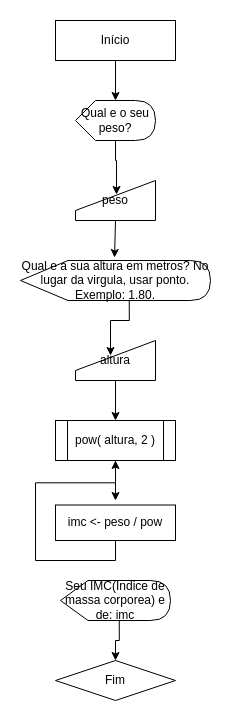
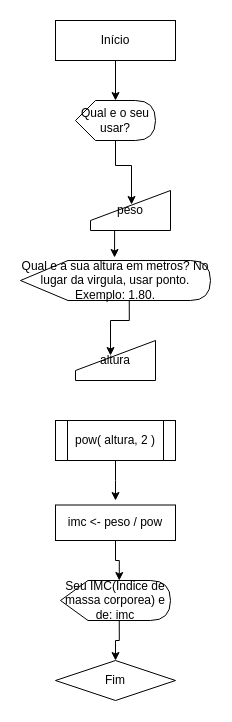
  <mxCell id="0" />
  <mxCell id="1" parent="0" />
  <mxCell id="2" style="edgeStyle=orthogonalEdgeStyle;rounded=0;orthogonalLoop=1;jettySize=auto;html=1;exitX=0.5;exitY=1;exitDx=0;exitDy=0;entryX=0;entryY=0;entryDx=40;entryDy=0;entryPerimeter=0;" parent="1" source="3" target="5" edge="1"><mxGeometry relative="1" as="geometry" /></mxCell>
  <mxCell id="3" value="Início" style="whiteSpace=wrap;html=1;rounded=0;" parent="1" vertex="1"><mxGeometry x="55" y="20" width="120" height="40" as="geometry" /></mxCell>
  <mxCell id="4" style="edgeStyle=orthogonalEdgeStyle;rounded=0;orthogonalLoop=1;jettySize=auto;html=1;exitX=0;exitY=0;exitDx=40;exitDy=40;exitPerimeter=0;entryX=0.513;entryY=0.35;entryDx=0;entryDy=0;entryPerimeter=0;" parent="1" source="5" target="7" edge="1"><mxGeometry relative="1" as="geometry" /></mxCell>
- <mxCell id="5" value="Qual e o seu peso?" style="shape=display;whiteSpace=wrap;html=1;" parent="1" vertex="1"><mxGeometry x="75" y="100" width="80" height="40" as="geometry" /></mxCell>
+ <mxCell id="5" value="Qual e o seu usar?" style="shape=display;whiteSpace=wrap;html=1;" parent="1" vertex="1"><mxGeometry x="75" y="100" width="80" height="40" as="geometry" /></mxCell>
  <mxCell id="6" style="edgeStyle=orthogonalEdgeStyle;rounded=0;orthogonalLoop=1;jettySize=auto;html=1;exitX=0.5;exitY=1;exitDx=0;exitDy=0;entryX=0.495;entryY=-0.075;entryDx=0;entryDy=0;entryPerimeter=0;" parent="1" source="7" target="9" edge="1"><mxGeometry relative="1" as="geometry" /></mxCell>
- <mxCell id="7" value="peso" style="shape=manualInput;whiteSpace=wrap;html=1;" parent="1" vertex="1"><mxGeometry x="75" y="180" width="80" height="40" as="geometry" /></mxCell>
+ <mxCell id="7" value="peso" style="shape=manualInput;whiteSpace=wrap;html=1;" parent="1" vertex="1"><mxGeometry x="90" y="190" width="80" height="40" as="geometry" /></mxCell>
  <mxCell id="8" style="edgeStyle=orthogonalEdgeStyle;rounded=0;orthogonalLoop=1;jettySize=auto;html=1;exitX=0;exitY=0;exitDx=108.75;exitDy=40;exitPerimeter=0;entryX=0.438;entryY=0.375;entryDx=0;entryDy=0;entryPerimeter=0;" parent="1" source="9" target="11" edge="1"><mxGeometry relative="1" as="geometry" /></mxCell>
  <mxCell id="9" value="Qual e a sua altura em metros? No lugar da virgula, usar ponto. Exemplo: 1.80." style="shape=display;whiteSpace=wrap;html=1;" parent="1" vertex="1"><mxGeometry x="20" y="260" width="190" height="40" as="geometry" /></mxCell>
- <mxCell id="10" style="edgeStyle=orthogonalEdgeStyle;rounded=0;orthogonalLoop=1;jettySize=auto;html=1;exitX=0.5;exitY=1;exitDx=0;exitDy=0;entryX=0.5;entryY=0;entryDx=0;entryDy=0;" parent="1" source="11" target="13" edge="1"><mxGeometry relative="1" as="geometry" /></mxCell>
  <mxCell id="11" value="altura" style="shape=manualInput;whiteSpace=wrap;html=1;" parent="1" vertex="1"><mxGeometry x="75" y="340" width="80" height="40" as="geometry" /></mxCell>
  <mxCell id="12" style="edgeStyle=orthogonalEdgeStyle;rounded=0;orthogonalLoop=1;jettySize=auto;html=1;exitX=0.5;exitY=1;exitDx=0;exitDy=0;" parent="1" source="13" edge="1"><mxGeometry relative="1" as="geometry"><mxPoint x="115" y="500" as="targetPoint" /></mxGeometry></mxCell>
  <mxCell id="13" value="pow( altura, 2 )" style="shape=process;whiteSpace=wrap;html=1;backgroundOutline=1;" parent="1" vertex="1"><mxGeometry x="55" y="420" width="120" height="40" as="geometry" /></mxCell>
- <mxCell id="14" style="edgeStyle=orthogonalEdgeStyle;rounded=0;orthogonalLoop=1;jettySize=auto;html=1;exitX=0.5;exitY=1;exitDx=0;exitDy=0;" parent="1" source="15" target="13" edge="1"><mxGeometry relative="1" as="geometry" /></mxCell>
+ <mxCell id="14" style="edgeStyle=orthogonalEdgeStyle;rounded=0;orthogonalLoop=1;jettySize=auto;html=1;exitX=0.5;exitY=1;exitDx=0;exitDy=0;entryX=0;entryY=0;entryDx=58.75;entryDy=0;entryPerimeter=0;" parent="1" source="15" target="17" edge="1"><mxGeometry relative="1" as="geometry" /></mxCell>
  <mxCell id="15" value="imc &amp;lt;- peso / pow" style="rounded=0;whiteSpace=wrap;html=1;" parent="1" vertex="1"><mxGeometry x="55" y="504.5" width="120" height="35.5" as="geometry" /></mxCell>
  <mxCell id="16" style="edgeStyle=orthogonalEdgeStyle;rounded=0;orthogonalLoop=1;jettySize=auto;html=1;exitX=0;exitY=0;exitDx=58.75;exitDy=40;exitPerimeter=0;entryX=0.5;entryY=0;entryDx=0;entryDy=0;" parent="1" source="17" target="18" edge="1"><mxGeometry relative="1" as="geometry" /></mxCell>
  <mxCell id="17" value="Seu IMC(Indice de massa corporea) e de: imc" style="shape=display;whiteSpace=wrap;html=1;" parent="1" vertex="1"><mxGeometry x="60" y="580" width="110" height="40" as="geometry" /></mxCell>
  <mxCell id="18" value="Fim" style="rhombus;whiteSpace=wrap;html=1;" parent="1" vertex="1"><mxGeometry x="55" y="660" width="120" height="40" as="geometry" /></mxCell>
